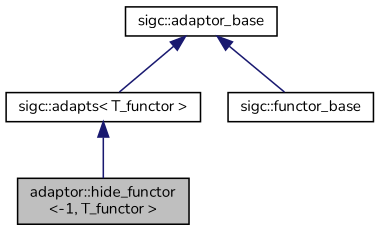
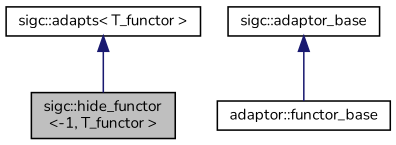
  digraph {
    fontname=Nunito
    node [color=black fillcolor=white fontname=Nunito fontsize=10 shape=record style=filled]
    edge [color=midnightblue dir=back fontname=Nunito fontsize=10 labelfontname=Sans labelfontsize=10 style=solid]
-   n1 [fillcolor=grey75 fontcolor=black height=0.2 label="adaptor::hide_functor\l\<-1, T_functor \>" width=0.4]
+   n1 [fillcolor=grey75 fontcolor=black height=0.2 label="sigc::hide_functor\l\<-1, T_functor \>" width=0.4]
    n2 [height=0.2 label="sigc::adapts\< T_functor \>" width=0.4]
    n3 [height=0.2 label="sigc::adaptor_base" width=0.4]
-   n4 [height=0.2 label="sigc::functor_base" width=0.4]
+   n4 [height=0.2 label="adaptor::functor_base" width=0.4]
    n2 -> n1
-   n3 -> n2
    n3 -> n4
  }
